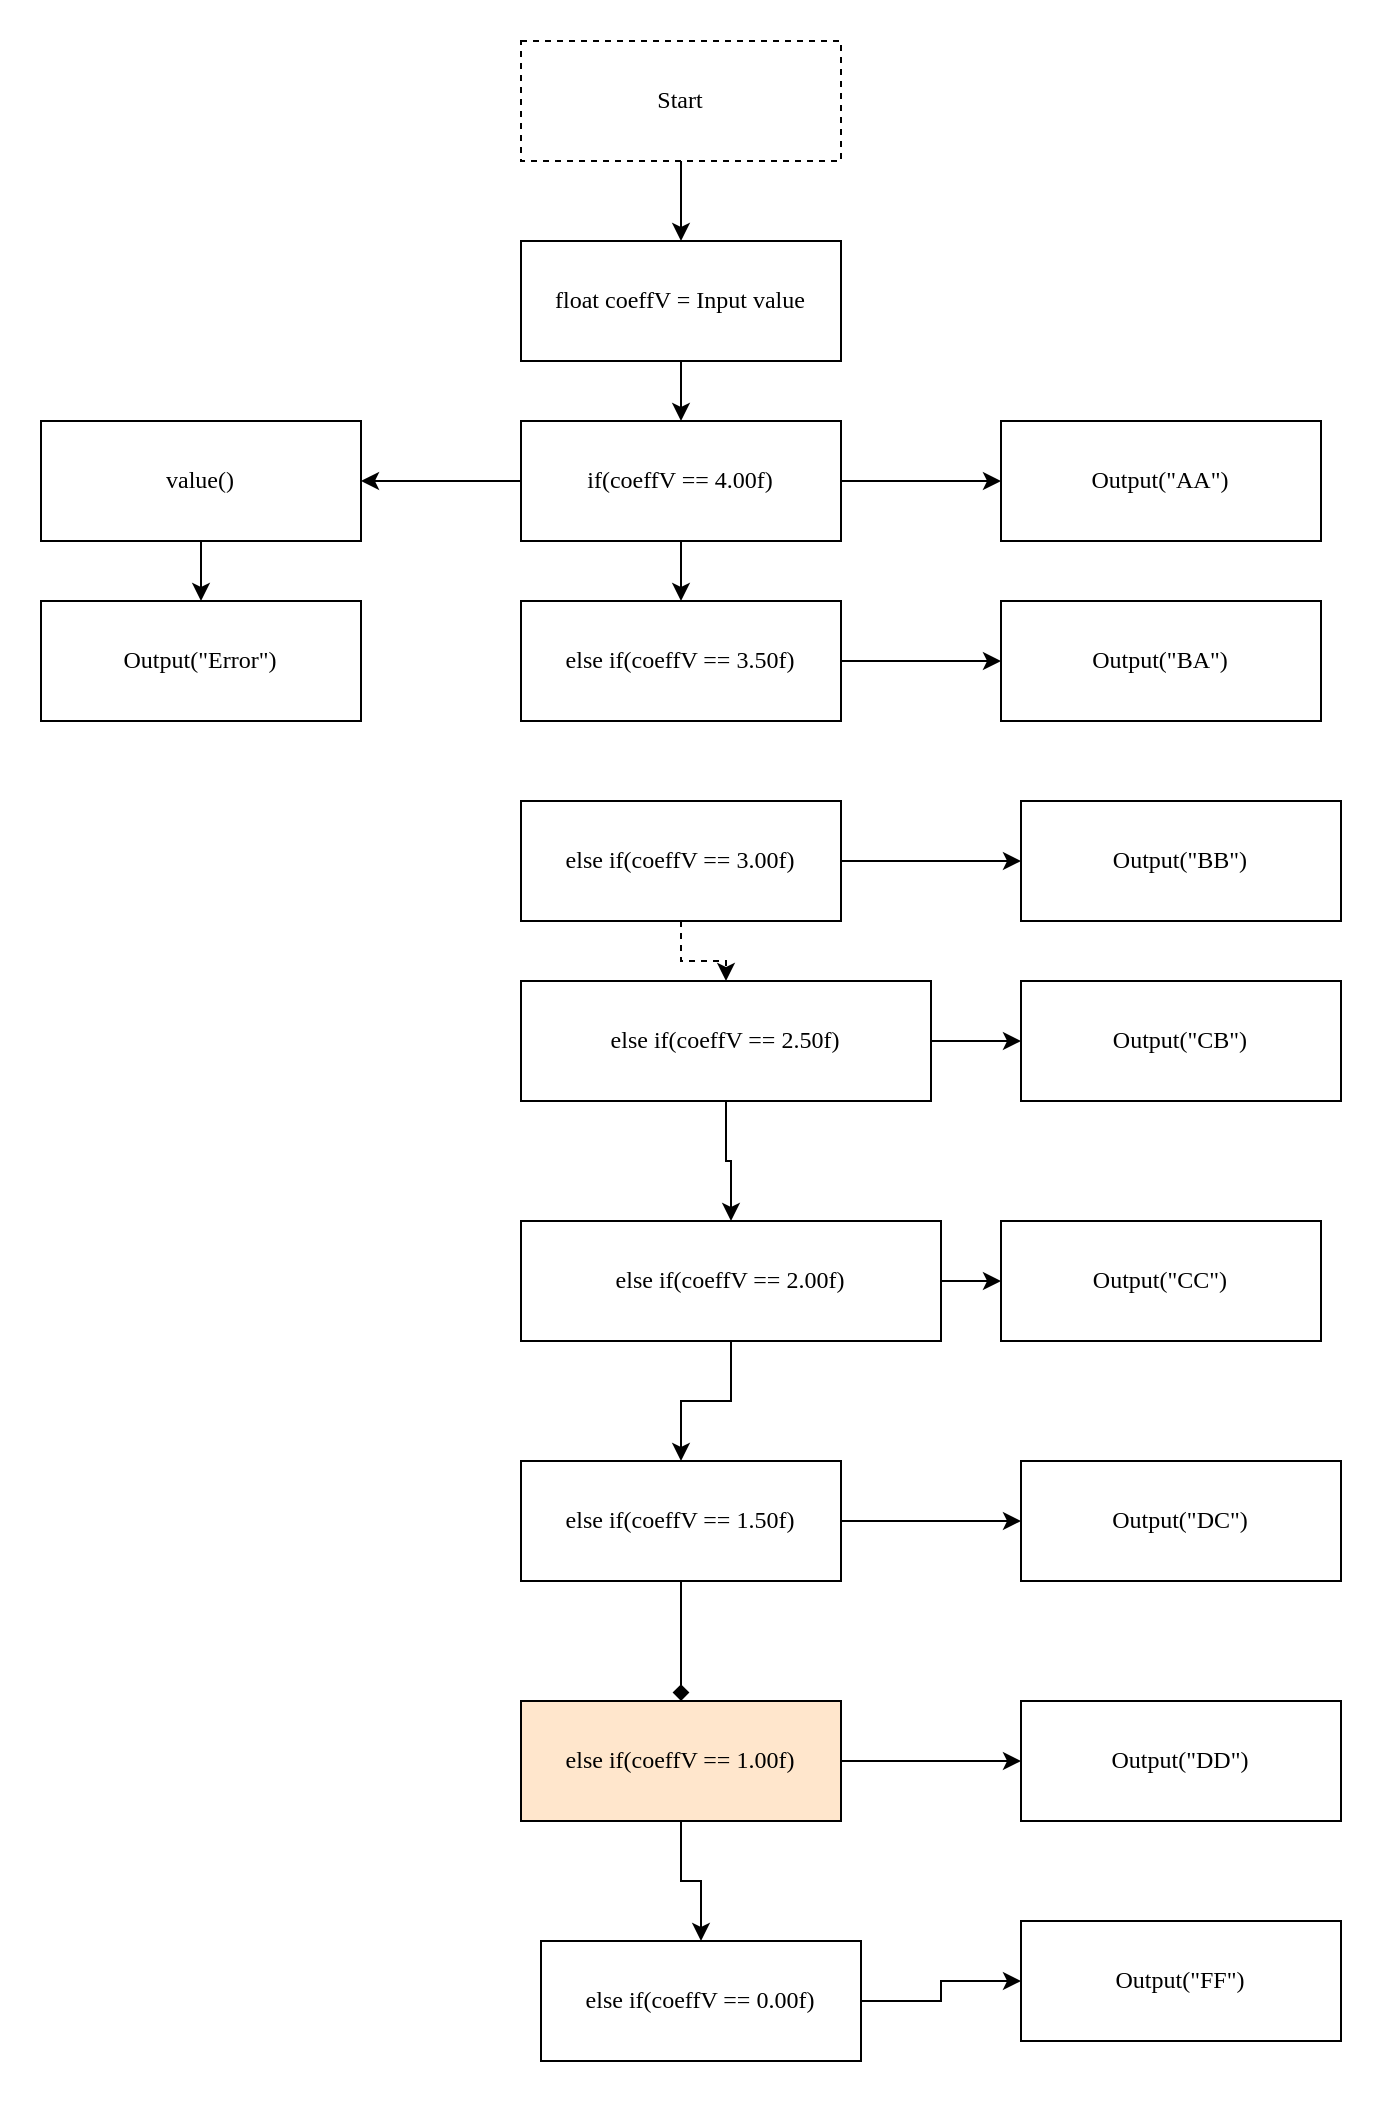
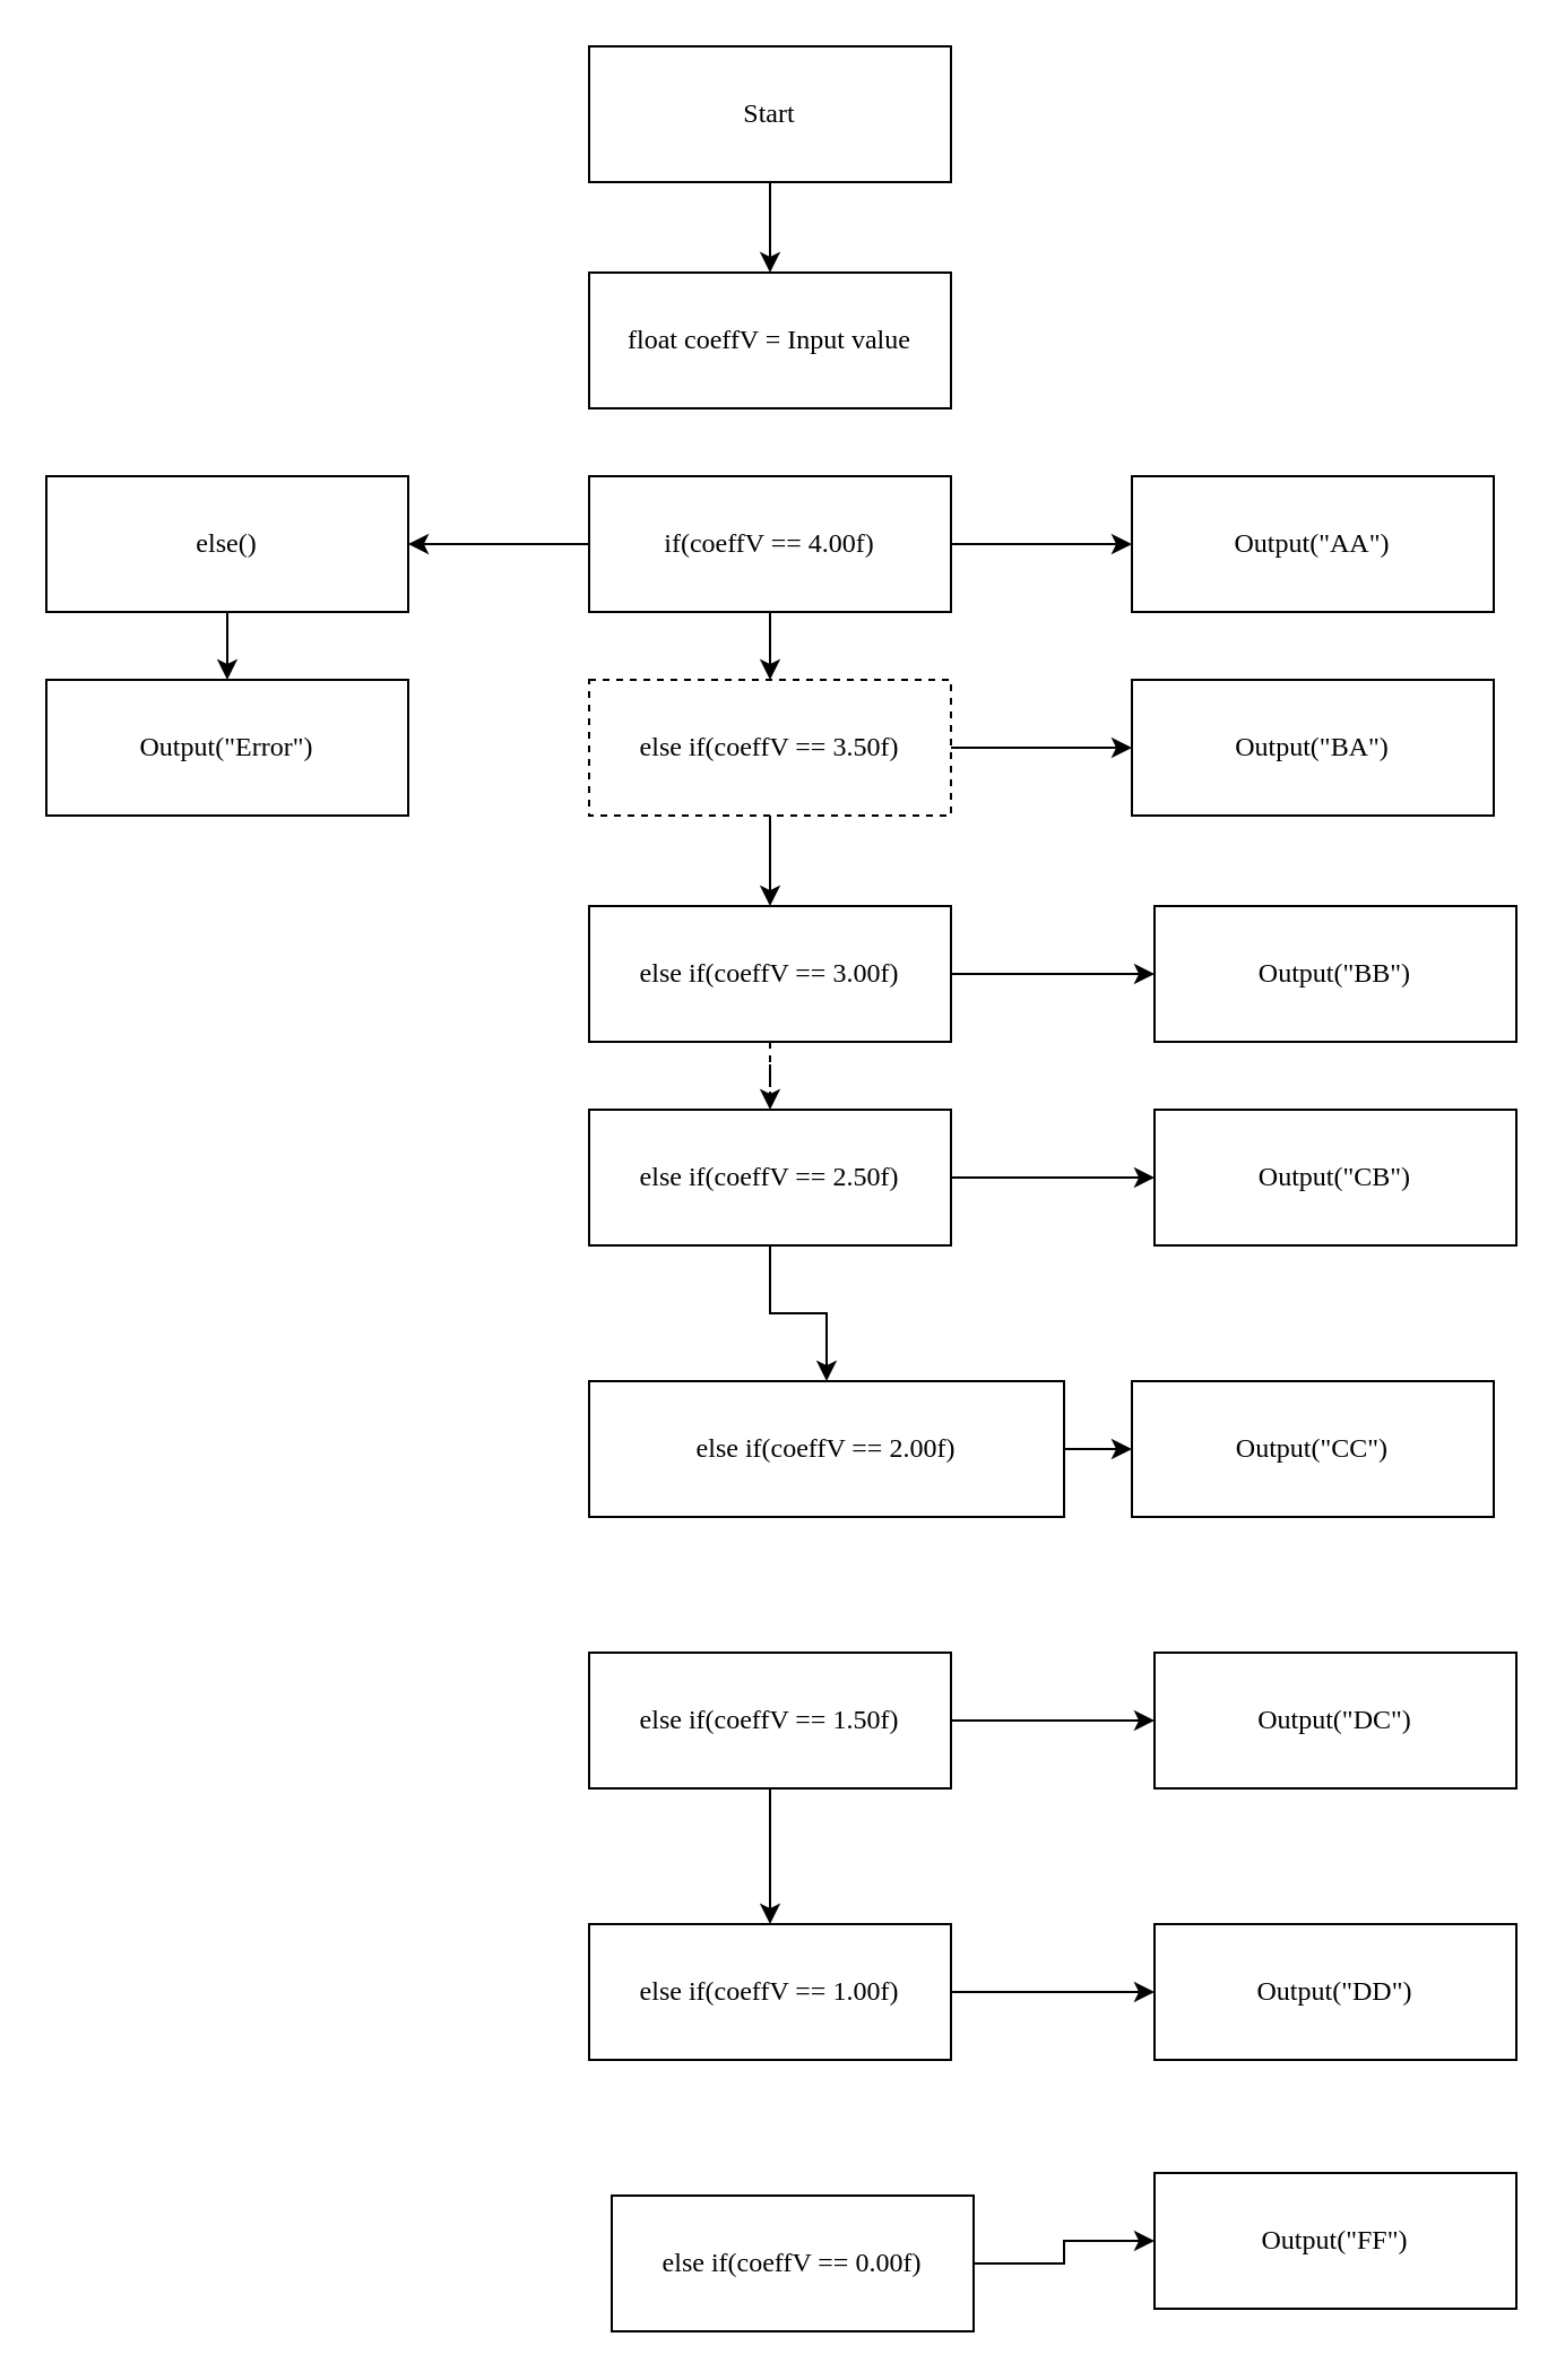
  <mxCell id="0" />
  <mxCell id="1" parent="0" />
  <mxCell id="2" value="" style="edgeStyle=orthogonalEdgeStyle;rounded=0;orthogonalLoop=1;jettySize=auto;html=1;" parent="1" source="3" target="5" edge="1"><mxGeometry relative="1" as="geometry" /></mxCell>
- <mxCell id="3" value="Start" style="rounded=0;whiteSpace=wrap;html=1;fontFamily=Times New Roman;dashed=1;" parent="1" vertex="1"><mxGeometry x="260" y="20" width="160" height="60" as="geometry" /></mxCell>
- <mxCell id="4" value="" style="edgeStyle=orthogonalEdgeStyle;rounded=0;orthogonalLoop=1;jettySize=auto;html=1;" parent="1" source="5" target="9" edge="1"><mxGeometry relative="1" as="geometry" /></mxCell>
+ <mxCell id="3" value="Start" style="rounded=0;whiteSpace=wrap;html=1;fontFamily=Times New Roman;" parent="1" vertex="1"><mxGeometry x="260" y="20" width="160" height="60" as="geometry" /></mxCell>
  <mxCell id="5" value="float coeffV = Input value" style="rounded=0;whiteSpace=wrap;html=1;fontFamily=Times New Roman;" parent="1" vertex="1"><mxGeometry x="260" y="120" width="160" height="60" as="geometry" /></mxCell>
  <mxCell id="6" value="" style="edgeStyle=orthogonalEdgeStyle;rounded=0;orthogonalLoop=1;jettySize=auto;html=1;" parent="1" source="9" target="10" edge="1"><mxGeometry relative="1" as="geometry" /></mxCell>
  <mxCell id="7" value="" style="edgeStyle=orthogonalEdgeStyle;rounded=0;orthogonalLoop=1;jettySize=auto;html=1;" parent="1" source="9" target="13" edge="1"><mxGeometry relative="1" as="geometry" /></mxCell>
  <mxCell id="8" value="" style="edgeStyle=orthogonalEdgeStyle;rounded=0;orthogonalLoop=1;jettySize=auto;html=1;" parent="1" source="9" target="32" edge="1"><mxGeometry relative="1" as="geometry" /></mxCell>
  <mxCell id="9" value="if(coeffV == 4.00f)" style="rounded=0;whiteSpace=wrap;html=1;fontFamily=Times New Roman;" parent="1" vertex="1"><mxGeometry x="260" y="210" width="160" height="60" as="geometry" /></mxCell>
  <mxCell id="10" value="Output(&quot;AA&quot;)" style="rounded=0;whiteSpace=wrap;html=1;fontFamily=Times New Roman;" parent="1" vertex="1"><mxGeometry x="500" y="210" width="160" height="60" as="geometry" /></mxCell>
  <mxCell id="11" value="" style="edgeStyle=orthogonalEdgeStyle;rounded=0;orthogonalLoop=1;jettySize=auto;html=1;" parent="1" source="13" target="14" edge="1"><mxGeometry relative="1" as="geometry" /></mxCell>
- <mxCell id="13" value="else if(coeffV == 3.50f)" style="rounded=0;whiteSpace=wrap;html=1;fontFamily=Times New Roman;" parent="1" vertex="1"><mxGeometry x="260" y="300" width="160" height="60" as="geometry" /></mxCell>
+ <mxCell id="12" value="" style="edgeStyle=orthogonalEdgeStyle;rounded=0;orthogonalLoop=1;jettySize=auto;html=1;" parent="1" source="13" target="17" edge="1"><mxGeometry relative="1" as="geometry" /></mxCell>
+ <mxCell id="13" value="else if(coeffV == 3.50f)" style="rounded=0;whiteSpace=wrap;html=1;fontFamily=Times New Roman;dashed=1;" parent="1" vertex="1"><mxGeometry x="260" y="300" width="160" height="60" as="geometry" /></mxCell>
  <mxCell id="14" value="Output(&quot;BA&quot;)" style="rounded=0;whiteSpace=wrap;html=1;fontFamily=Times New Roman;" parent="1" vertex="1"><mxGeometry x="500" y="300" width="160" height="60" as="geometry" /></mxCell>
  <mxCell id="15" value="" style="edgeStyle=orthogonalEdgeStyle;rounded=0;orthogonalLoop=1;jettySize=auto;html=1;" parent="1" source="17" target="18" edge="1"><mxGeometry relative="1" as="geometry" /></mxCell>
  <mxCell id="16" value="" style="edgeStyle=orthogonalEdgeStyle;rounded=0;orthogonalLoop=1;jettySize=auto;html=1;dashed=1;" parent="1" source="17" target="21" edge="1"><mxGeometry relative="1" as="geometry" /></mxCell>
  <mxCell id="17" value="else if(coeffV == 3.00f)" style="rounded=0;whiteSpace=wrap;html=1;fontFamily=Times New Roman;" parent="1" vertex="1"><mxGeometry x="260" y="400" width="160" height="60" as="geometry" /></mxCell>
  <mxCell id="18" value="Output(&quot;BB&quot;)" style="rounded=0;whiteSpace=wrap;html=1;fontFamily=Times New Roman;" parent="1" vertex="1"><mxGeometry x="510" y="400" width="160" height="60" as="geometry" /></mxCell>
  <mxCell id="19" value="" style="edgeStyle=orthogonalEdgeStyle;rounded=0;orthogonalLoop=1;jettySize=auto;html=1;" parent="1" source="21" target="22" edge="1"><mxGeometry relative="1" as="geometry" /></mxCell>
  <mxCell id="20" value="" style="edgeStyle=orthogonalEdgeStyle;rounded=0;orthogonalLoop=1;jettySize=auto;html=1;" parent="1" source="21" target="25" edge="1"><mxGeometry relative="1" as="geometry" /></mxCell>
- <mxCell id="21" value="else if(coeffV == 2.50f)" style="rounded=0;whiteSpace=wrap;html=1;fontFamily=Times New Roman;" parent="1" vertex="1"><mxGeometry x="260" y="490" width="205" height="60" as="geometry" /></mxCell>
+ <mxCell id="21" value="else if(coeffV == 2.50f)" style="rounded=0;whiteSpace=wrap;html=1;fontFamily=Times New Roman;" parent="1" vertex="1"><mxGeometry x="260" y="490" width="160" height="60" as="geometry" /></mxCell>
  <mxCell id="22" value="Output(&quot;CB&quot;)" style="rounded=0;whiteSpace=wrap;html=1;fontFamily=Times New Roman;" parent="1" vertex="1"><mxGeometry x="510" y="490" width="160" height="60" as="geometry" /></mxCell>
  <mxCell id="23" value="" style="edgeStyle=orthogonalEdgeStyle;rounded=0;orthogonalLoop=1;jettySize=auto;html=1;" parent="1" source="25" target="26" edge="1"><mxGeometry relative="1" as="geometry" /></mxCell>
- <mxCell id="24" value="" style="edgeStyle=orthogonalEdgeStyle;rounded=0;orthogonalLoop=1;jettySize=auto;html=1;" parent="1" source="25" target="29" edge="1"><mxGeometry relative="1" as="geometry" /></mxCell>
  <mxCell id="25" value="else if(coeffV == 2.00f)" style="rounded=0;whiteSpace=wrap;html=1;fontFamily=Times New Roman;" parent="1" vertex="1"><mxGeometry x="260" y="610" width="210" height="60" as="geometry" /></mxCell>
  <mxCell id="26" value="Output(&quot;CC&quot;)" style="rounded=0;whiteSpace=wrap;html=1;fontFamily=Times New Roman;" parent="1" vertex="1"><mxGeometry x="500" y="610" width="160" height="60" as="geometry" /></mxCell>
  <mxCell id="27" value="" style="edgeStyle=orthogonalEdgeStyle;rounded=0;orthogonalLoop=1;jettySize=auto;html=1;" parent="1" source="29" target="30" edge="1"><mxGeometry relative="1" as="geometry" /></mxCell>
- <mxCell id="28" value="" style="edgeStyle=orthogonalEdgeStyle;rounded=0;orthogonalLoop=1;jettySize=auto;html=1;endArrow=diamond;" edge="1" parent="1" source="29" target="36"><mxGeometry relative="1" as="geometry" /></mxCell>
+ <mxCell id="28" value="" style="edgeStyle=orthogonalEdgeStyle;rounded=0;orthogonalLoop=1;jettySize=auto;html=1;" edge="1" parent="1" source="29" target="36"><mxGeometry relative="1" as="geometry" /></mxCell>
  <mxCell id="29" value="else if(coeffV == 1.50f)" style="rounded=0;whiteSpace=wrap;html=1;fontFamily=Times New Roman;" parent="1" vertex="1"><mxGeometry x="260" y="730" width="160" height="60" as="geometry" /></mxCell>
  <mxCell id="30" value="Output(&quot;DC&quot;)" style="rounded=0;whiteSpace=wrap;html=1;fontFamily=Times New Roman;" parent="1" vertex="1"><mxGeometry x="510" y="730" width="160" height="60" as="geometry" /></mxCell>
  <mxCell id="31" value="" style="edgeStyle=orthogonalEdgeStyle;rounded=0;orthogonalLoop=1;jettySize=auto;html=1;" parent="1" source="32" target="33" edge="1"><mxGeometry relative="1" as="geometry" /></mxCell>
- <mxCell id="32" value="value()" style="rounded=0;whiteSpace=wrap;html=1;fontFamily=Times New Roman;" parent="1" vertex="1"><mxGeometry x="20" y="210" width="160" height="60" as="geometry" /></mxCell>
+ <mxCell id="32" value="else()" style="rounded=0;whiteSpace=wrap;html=1;fontFamily=Times New Roman;" parent="1" vertex="1"><mxGeometry x="20" y="210" width="160" height="60" as="geometry" /></mxCell>
  <mxCell id="33" value="Output(&quot;Error&quot;)" style="rounded=0;whiteSpace=wrap;html=1;fontFamily=Times New Roman;" parent="1" vertex="1"><mxGeometry x="20" y="300" width="160" height="60" as="geometry" /></mxCell>
- <mxCell id="34" value="" style="edgeStyle=orthogonalEdgeStyle;rounded=0;orthogonalLoop=1;jettySize=auto;html=1;" edge="1" parent="1" source="36" target="38"><mxGeometry relative="1" as="geometry" /></mxCell>
  <mxCell id="35" value="" style="edgeStyle=orthogonalEdgeStyle;rounded=0;orthogonalLoop=1;jettySize=auto;html=1;" edge="1" parent="1" source="36" target="39"><mxGeometry relative="1" as="geometry" /></mxCell>
- <mxCell id="36" value="else if(coeffV == 1.00f)" style="rounded=0;whiteSpace=wrap;html=1;fontFamily=Times New Roman;fillColor=#ffe6cc;" vertex="1" parent="1"><mxGeometry x="260" y="850" width="160" height="60" as="geometry" /></mxCell>
+ <mxCell id="36" value="else if(coeffV == 1.00f)" style="rounded=0;whiteSpace=wrap;html=1;fontFamily=Times New Roman;" vertex="1" parent="1"><mxGeometry x="260" y="850" width="160" height="60" as="geometry" /></mxCell>
  <mxCell id="37" value="" style="edgeStyle=orthogonalEdgeStyle;rounded=0;orthogonalLoop=1;jettySize=auto;html=1;" edge="1" parent="1" source="38" target="40"><mxGeometry relative="1" as="geometry" /></mxCell>
  <mxCell id="38" value="else if(coeffV == 0.00f)" style="rounded=0;whiteSpace=wrap;html=1;fontFamily=Times New Roman;" vertex="1" parent="1"><mxGeometry x="270" y="970" width="160" height="60" as="geometry" /></mxCell>
  <mxCell id="39" value="Output(&quot;DD&quot;)" style="rounded=0;whiteSpace=wrap;html=1;fontFamily=Times New Roman;" vertex="1" parent="1"><mxGeometry x="510" y="850" width="160" height="60" as="geometry" /></mxCell>
  <mxCell id="40" value="Output(&quot;FF&quot;)" style="rounded=0;whiteSpace=wrap;html=1;fontFamily=Times New Roman;" vertex="1" parent="1"><mxGeometry x="510" y="960" width="160" height="60" as="geometry" /></mxCell>
